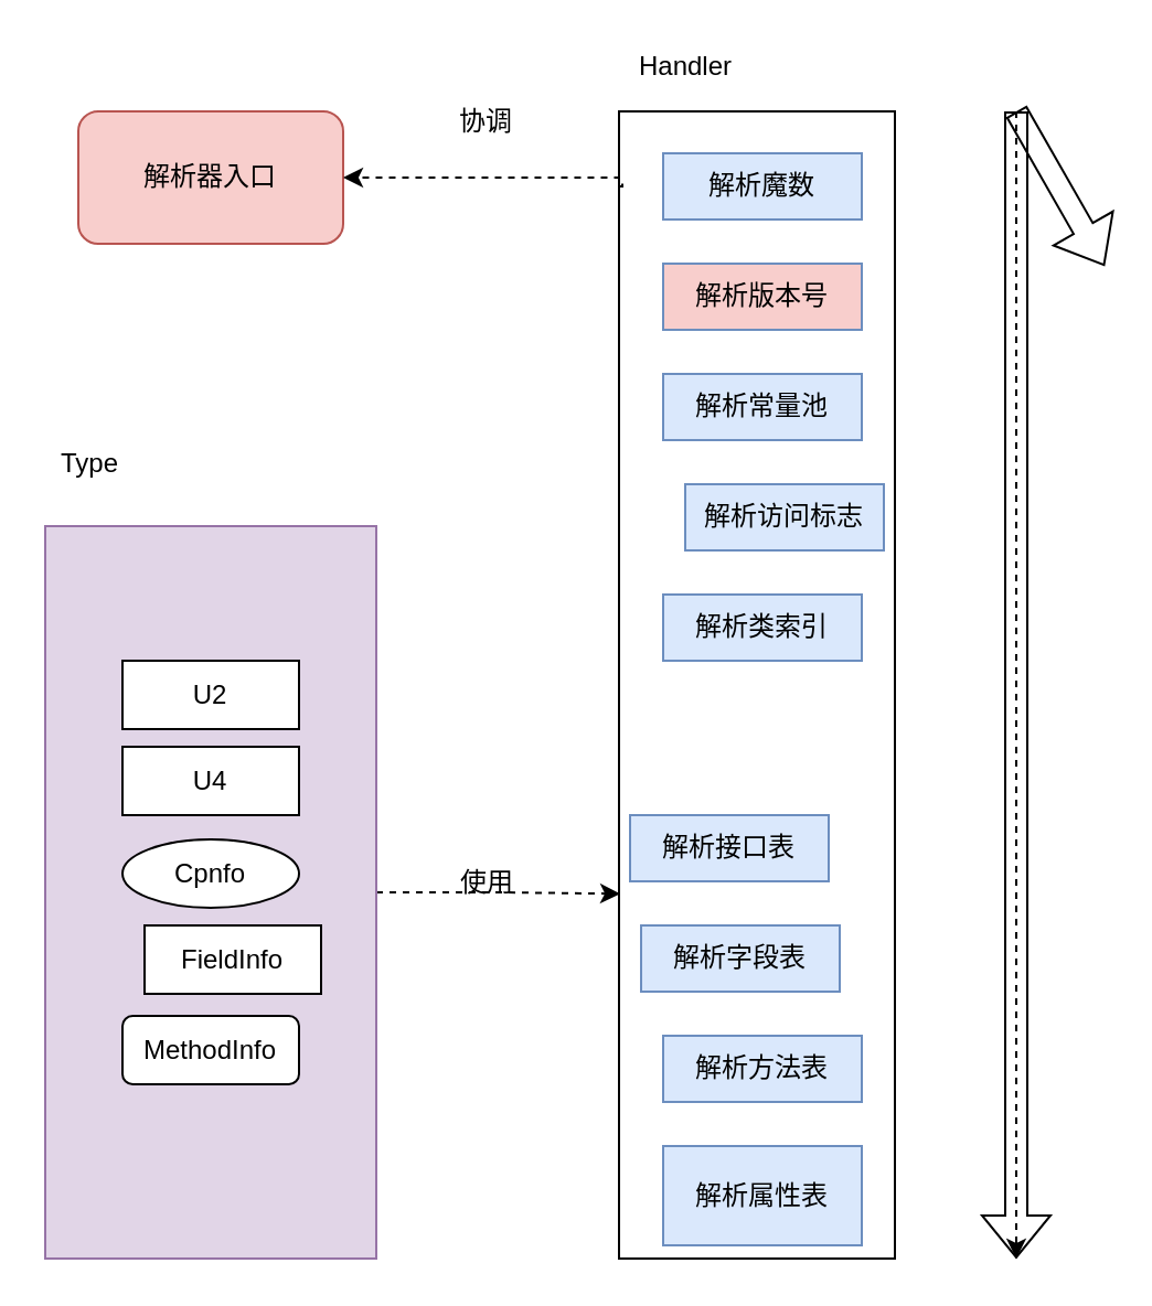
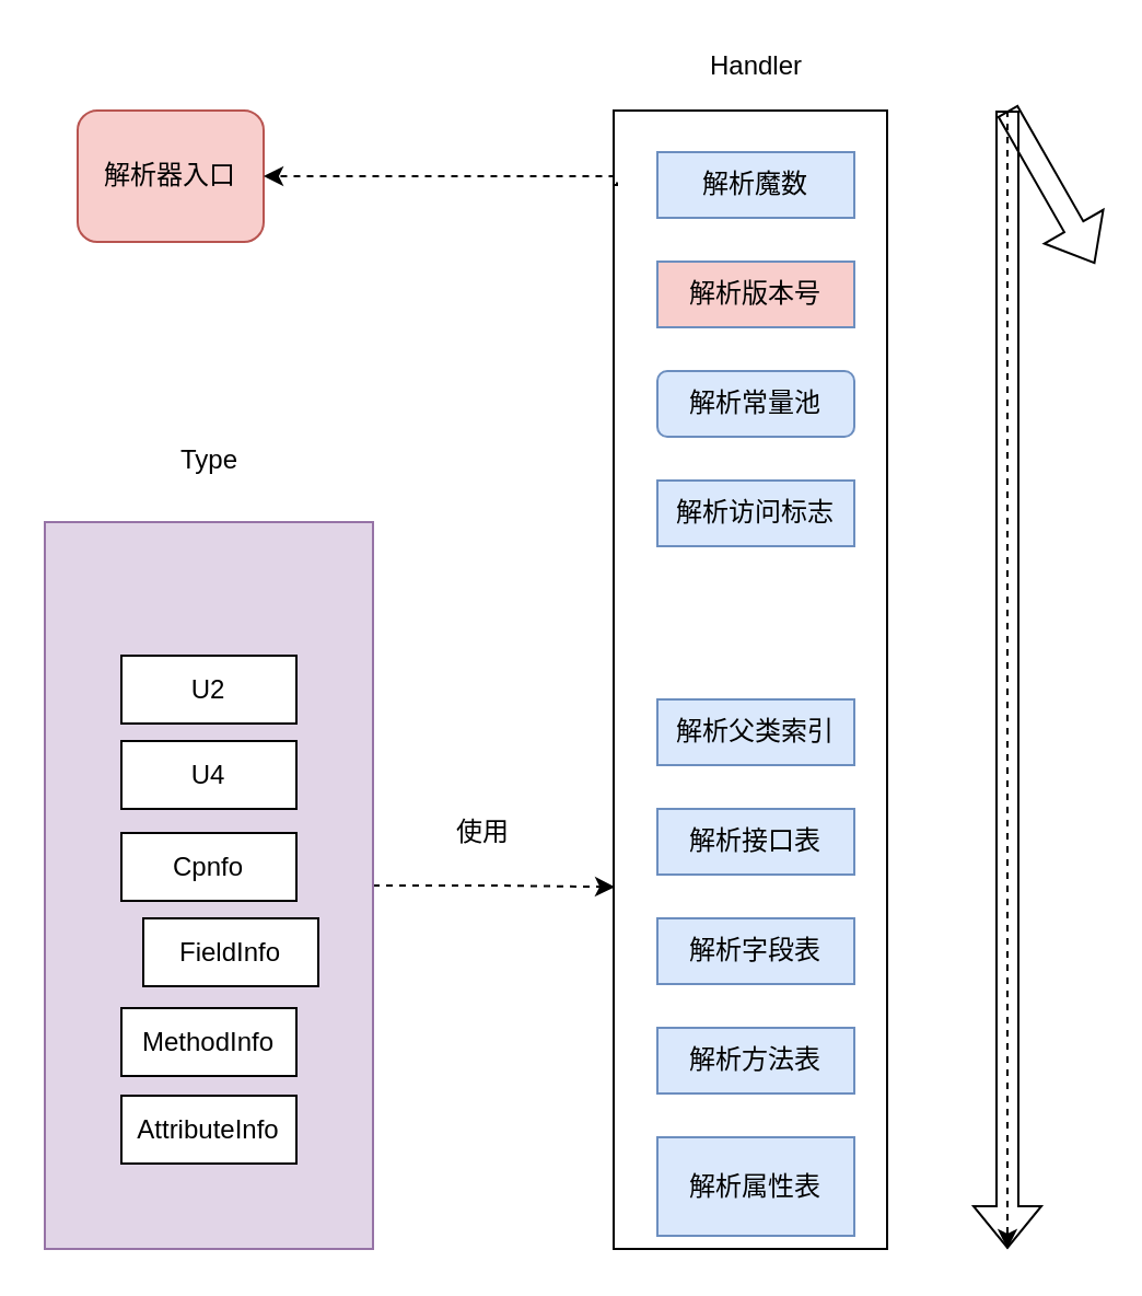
  <mxCell id="0" />
  <mxCell id="1" parent="0" />
- <mxCell id="2" value="解析器入口" style="rounded=1;whiteSpace=wrap;html=1;fillColor=#f8cecc;strokeColor=#b85450;" vertex="1" parent="1"><mxGeometry x="35" y="50" width="120" height="60" as="geometry" /></mxCell>
+ <mxCell id="2" value="解析器入口" style="rounded=1;whiteSpace=wrap;html=1;fillColor=#f8cecc;strokeColor=#b85450;" vertex="1" parent="1"><mxGeometry x="35" y="50" width="85" height="60" as="geometry" /></mxCell>
  <mxCell id="3" value="U1" style="rounded=0;whiteSpace=wrap;html=1;" vertex="1" parent="1"><mxGeometry x="55" y="254.5" width="80" height="31" as="geometry" /></mxCell>
  <mxCell id="4" value="解析魔数" style="rounded=0;whiteSpace=wrap;html=1;fillColor=#dae8fc;strokeColor=#6c8ebf;" vertex="1" parent="1"><mxGeometry x="300" y="69" width="90" height="30" as="geometry" /></mxCell>
  <mxCell id="5" value="解析版本号" style="rounded=0;whiteSpace=wrap;html=1;fillColor=#f8cecc;strokeColor=#6c8ebf;" vertex="1" parent="1"><mxGeometry x="300" y="119" width="90" height="30" as="geometry" /></mxCell>
- <mxCell id="6" value="解析常量池" style="rounded=0;whiteSpace=wrap;html=1;fillColor=#dae8fc;strokeColor=#6c8ebf;" vertex="1" parent="1"><mxGeometry x="300" y="169" width="90" height="30" as="geometry" /></mxCell>
- <mxCell id="7" value="解析访问标志" style="rounded=0;whiteSpace=wrap;html=1;fillColor=#dae8fc;strokeColor=#6c8ebf;" vertex="1" parent="1"><mxGeometry x="310" y="219" width="90" height="30" as="geometry" /></mxCell>
- <mxCell id="8" value="解析类索引" style="rounded=0;whiteSpace=wrap;html=1;fillColor=#dae8fc;strokeColor=#6c8ebf;" vertex="1" parent="1"><mxGeometry x="300" y="269" width="90" height="30" as="geometry" /></mxCell>
- <mxCell id="10" value="解析接口表" style="rounded=0;whiteSpace=wrap;html=1;fillColor=#dae8fc;strokeColor=#6c8ebf;" vertex="1" parent="1"><mxGeometry x="285" y="369" width="90" height="30" as="geometry" /></mxCell>
- <mxCell id="11" value="解析字段表" style="rounded=0;whiteSpace=wrap;html=1;fillColor=#dae8fc;strokeColor=#6c8ebf;" vertex="1" parent="1"><mxGeometry x="290" y="419" width="90" height="30" as="geometry" /></mxCell>
+ <mxCell id="6" value="解析常量池" style="whiteSpace=wrap;html=1;fillColor=#dae8fc;strokeColor=#6c8ebf;rounded=1;" vertex="1" parent="1"><mxGeometry x="300" y="169" width="90" height="30" as="geometry" /></mxCell>
+ <mxCell id="7" value="解析访问标志" style="rounded=0;whiteSpace=wrap;html=1;fillColor=#dae8fc;strokeColor=#6c8ebf;" vertex="1" parent="1"><mxGeometry x="300" y="219" width="90" height="30" as="geometry" /></mxCell>
+ <mxCell id="9" value="解析父类索引" style="rounded=0;whiteSpace=wrap;html=1;fillColor=#dae8fc;strokeColor=#6c8ebf;" vertex="1" parent="1"><mxGeometry x="300" y="319" width="90" height="30" as="geometry" /></mxCell>
+ <mxCell id="10" value="解析接口表" style="rounded=0;whiteSpace=wrap;html=1;fillColor=#dae8fc;strokeColor=#6c8ebf;" vertex="1" parent="1"><mxGeometry x="300" y="369" width="90" height="30" as="geometry" /></mxCell>
+ <mxCell id="11" value="解析字段表" style="rounded=0;whiteSpace=wrap;html=1;fillColor=#dae8fc;strokeColor=#6c8ebf;" vertex="1" parent="1"><mxGeometry x="300" y="419" width="90" height="30" as="geometry" /></mxCell>
  <mxCell id="12" value="解析方法表" style="rounded=0;whiteSpace=wrap;html=1;fillColor=#dae8fc;strokeColor=#6c8ebf;" vertex="1" parent="1"><mxGeometry x="300" y="469" width="90" height="30" as="geometry" /></mxCell>
  <mxCell id="13" value="解析属性表" style="rounded=0;whiteSpace=wrap;html=1;fillColor=#dae8fc;strokeColor=#6c8ebf;" vertex="1" parent="1"><mxGeometry x="300" y="519" width="90" height="45" as="geometry" /></mxCell>
  <mxCell id="14" style="edgeStyle=orthogonalEdgeStyle;rounded=0;orthogonalLoop=1;jettySize=auto;html=1;entryX=0.004;entryY=0.682;entryDx=0;entryDy=0;entryPerimeter=0;dashed=1;" edge="1" parent="1" source="15" target="24"><mxGeometry relative="1" as="geometry" /></mxCell>
  <mxCell id="15" value="" style="rounded=0;whiteSpace=wrap;html=1;fillColor=#e1d5e7;strokeColor=#9673a6;" vertex="1" parent="1"><mxGeometry x="20" y="238" width="150" height="332" as="geometry" /></mxCell>
  <mxCell id="16" value="U2&lt;span style=&quot;color: rgba(0 , 0 , 0 , 0) ; font-family: monospace ; font-size: 0px&quot;&gt;%3CmxGraphModel%3E%3Croot%3E%3CmxCell%20id%3D%220%22%2F%3E%3CmxCell%20id%3D%221%22%20parent%3D%220%22%2F%3E%3CmxCell%20id%3D%222%22%20value%3D%22U1%22%20style%3D%22rounded%3D0%3BwhiteSpace%3Dwrap%3Bhtml%3D1%3B%22%20vertex%3D%221%22%20parent%3D%221%22%3E%3CmxGeometry%20x%3D%22275%22%20y%3D%22244.5%22%20width%3D%2280%22%20height%3D%2231%22%20as%3D%22geometry%22%2F%3E%3C%2FmxCell%3E%3C%2Froot%3E%3C%2FmxGraphModel%3E&lt;/span&gt;&lt;span style=&quot;color: rgba(0 , 0 , 0 , 0) ; font-family: monospace ; font-size: 0px&quot;&gt;%3CmxGraphModel%3E%3Croot%3E%3CmxCell%20id%3D%220%22%2F%3E%3CmxCell%20id%3D%221%22%20parent%3D%220%22%2F%3E%3CmxCell%20id%3D%222%22%20value%3D%22U1%22%20style%3D%22rounded%3D0%3BwhiteSpace%3Dwrap%3Bhtml%3D1%3B%22%20vertex%3D%221%22%20parent%3D%221%22%3E%3CmxGeometry%20x%3D%22275%22%20y%3D%22244.5%22%20width%3D%2280%22%20height%3D%2231%22%20as%3D%22geometry%22%2F%3E%3C%2FmxCell%3E%3C%2Froot%3E%3C%2FmxGraphModel%3E&lt;/span&gt;" style="rounded=0;whiteSpace=wrap;html=1;" vertex="1" parent="1"><mxGeometry x="55" y="299" width="80" height="31" as="geometry" /></mxCell>
  <mxCell id="17" value="U4&lt;span style=&quot;color: rgba(0 , 0 , 0 , 0) ; font-family: monospace ; font-size: 0px&quot;&gt;3CmxGraphModel%3E%3Croot%3E%3CmxCell%20id%3D%220%22%2F%3E%3CmxCell%20id%3D%221%22%20parent%3D%220%22%2F%3E%3CmxCell%20id%3D%222%22%20value%3D%22U1%22%20style%3D%22rounded%3D0%3BwhiteSpace%3Dwrap%3Bhtml%3D1%3B%22%20vertex%3D%221%22%20parent%3D%221%22%3E%3CmxGeometry%20x%3D%22275%22%20y%3D%22244.5%22%20width%3D%2280%22%20height%3D%2231%22%20as%3D%22geometry%22%2F%3E%3C%2FmxCell%3E%3C%2Froot%3E%3C%2FmxGraphModel%3E&lt;/span&gt;&lt;span style=&quot;color: rgba(0 , 0 , 0 , 0) ; font-family: monospace ; font-size: 0px&quot;&gt;%3CmxGraphModel%3E%3Croot%3E%3CmxCell%20id%3D%220%22%2F%3E%3CmxCell%20id%3D%221%22%20parent%3D%220%22%2F%3E%3CmxCell%20id%3D%222%22%20value%3D%22U1%22%20style%3D%22rounded%3D0%3BwhiteSpace%3Dwrap%3Bhtml%3D1%3B%22%20vertex%3D%221%22%20parent%3D%221%22%3E%3CmxGeometry%20x%3D%22275%22%20y%3D%22244.5%22%20width%3D%2280%22%20height%3D%2231%22%20as%3D%22geometry%22%2F%3E%3C%2FmxCell%3E%3C%2Froot%3E%3C%2FmxGraphModel%34&lt;/span&gt;" style="rounded=0;whiteSpace=wrap;html=1;" vertex="1" parent="1"><mxGeometry x="55" y="338" width="80" height="31" as="geometry" /></mxCell>
- <mxCell id="18" value="Cpnfo" style="ellipse;whiteSpace=wrap;html=1;" vertex="1" parent="1"><mxGeometry x="55" y="380" width="80" height="31" as="geometry" /></mxCell>
+ <mxCell id="18" value="Cpnfo" style="rounded=0;whiteSpace=wrap;html=1;" vertex="1" parent="1"><mxGeometry x="55" y="380" width="80" height="31" as="geometry" /></mxCell>
  <mxCell id="19" value="FieldInfo" style="rounded=0;whiteSpace=wrap;html=1;" vertex="1" parent="1"><mxGeometry x="65" y="419" width="80" height="31" as="geometry" /></mxCell>
- <mxCell id="20" value="MethodInfo" style="whiteSpace=wrap;html=1;rounded=1;" vertex="1" parent="1"><mxGeometry x="55" y="460" width="80" height="31" as="geometry" /></mxCell>
- <mxCell id="22" value="Type" style="text;html=1;align=center;verticalAlign=middle;resizable=0;points=[];autosize=1;strokeColor=none;fillColor=none;" vertex="1" parent="1"><mxGeometry x="20" y="200" width="40" height="20" as="geometry" /></mxCell>
+ <mxCell id="20" value="MethodInfo" style="rounded=0;whiteSpace=wrap;html=1;" vertex="1" parent="1"><mxGeometry x="55" y="460" width="80" height="31" as="geometry" /></mxCell>
+ <mxCell id="21" value="AttributeInfo" style="rounded=0;whiteSpace=wrap;html=1;" vertex="1" parent="1"><mxGeometry x="55" y="500" width="80" height="31" as="geometry" /></mxCell>
+ <mxCell id="22" value="Type" style="text;html=1;align=center;verticalAlign=middle;resizable=0;points=[];autosize=1;strokeColor=none;fillColor=none;" vertex="1" parent="1"><mxGeometry x="75" y="200" width="40" height="20" as="geometry" /></mxCell>
  <mxCell id="23" style="edgeStyle=orthogonalEdgeStyle;rounded=0;orthogonalLoop=1;jettySize=auto;html=1;exitX=0.012;exitY=0.063;exitDx=0;exitDy=0;dashed=1;entryX=1;entryY=0.5;entryDx=0;entryDy=0;exitPerimeter=0;" edge="1" parent="1" source="24" target="2"><mxGeometry relative="1" as="geometry"><mxPoint x="180" y="240" as="targetPoint" /><Array as="points"><mxPoint x="282" y="84" /><mxPoint x="280" y="84" /><mxPoint x="280" y="80" /></Array></mxGeometry></mxCell>
  <mxCell id="24" value="" style="rounded=0;whiteSpace=wrap;html=1;fillColor=none;" vertex="1" parent="1"><mxGeometry x="280" y="50" width="125" height="520" as="geometry" /></mxCell>
- <mxCell id="25" value="Handler" style="text;html=1;align=center;verticalAlign=middle;resizable=0;points=[];autosize=1;strokeColor=none;fillColor=none;" vertex="1" parent="1"><mxGeometry x="280" y="20" width="60" height="20" as="geometry" /></mxCell>
+ <mxCell id="25" value="Handler" style="text;html=1;align=center;verticalAlign=middle;resizable=0;points=[];autosize=1;strokeColor=none;fillColor=none;" vertex="1" parent="1"><mxGeometry x="315" y="20" width="60" height="20" as="geometry" /></mxCell>
  <mxCell id="26" value="" style="shape=flexArrow;endArrow=classic;html=1;rounded=0;" edge="1" parent="1"><mxGeometry width="50" height="50" relative="1" as="geometry"><mxPoint x="460" y="50" as="sourcePoint" /><mxPoint x="460" y="570" as="targetPoint" /></mxGeometry></mxCell>
  <mxCell id="27" value="" style="shape=flexArrow;endArrow=classic;html=1;rounded=0;" edge="1" parent="1"><mxGeometry width="50" height="50" relative="1" as="geometry"><mxPoint x="460" y="50" as="sourcePoint" /><mxPoint x="500" y="120" as="targetPoint" /></mxGeometry></mxCell>
  <mxCell id="28" value="" style="endArrow=classic;html=1;rounded=0;dashed=1;" edge="1" parent="1"><mxGeometry width="50" height="50" relative="1" as="geometry"><mxPoint x="460" y="50" as="sourcePoint" /><mxPoint x="460" y="570" as="targetPoint" /></mxGeometry></mxCell>
- <mxCell id="29" value="协调" style="text;html=1;strokeColor=none;fillColor=none;align=center;verticalAlign=middle;whiteSpace=wrap;rounded=0;" vertex="1" parent="1"><mxGeometry x="190" y="40" width="60" height="30" as="geometry" /></mxCell>
- <mxCell id="30" value="使用" style="text;html=1;align=center;verticalAlign=middle;resizable=0;points=[];autosize=1;strokeColor=none;fillColor=none;" vertex="1" parent="1"><mxGeometry x="200" y="390" width="40" height="20" as="geometry" /></mxCell>
+ <mxCell id="30" value="使用" style="text;html=1;align=center;verticalAlign=middle;resizable=0;points=[];autosize=1;strokeColor=none;fillColor=none;" vertex="1" parent="1"><mxGeometry x="200" y="370" width="40" height="20" as="geometry" /></mxCell>
